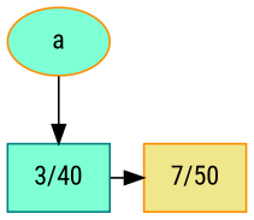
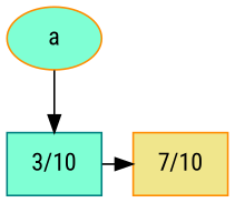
  digraph {
    fontname="Roboto Condensed"
    rankdir=TB
    node [color=darkorange fillcolor=aquamarine fontname="Roboto Condensed" style=filled shape=box]
    edge [fontname="Roboto Condensed" style=solid]
    n1 [label=a shape=""]
-   n2 [color=teal label="3/40"]
-   n3 [fillcolor=khaki label="7/50"]
+   n2 [color=teal label="3/10"]
+   n3 [fillcolor=khaki label="7/10"]
    subgraph sub_1 {
      rank=same
      n1
    }
    subgraph sub_2 {
      rank=same
      n2
      n3
    }
    n1 -> n2
    n2 -> n3
  }
